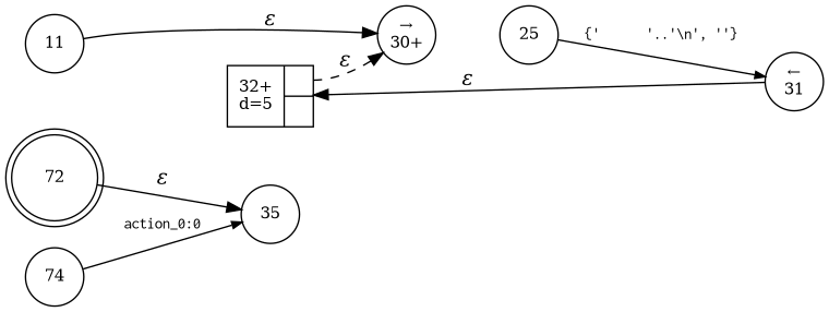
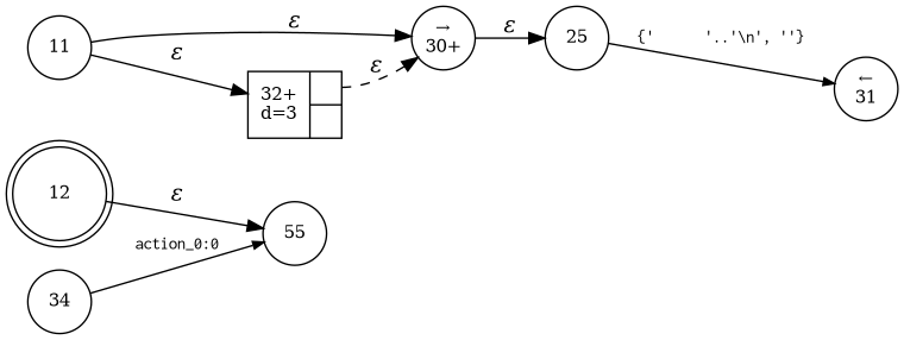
  digraph {
    rankdir=LR
    node [fixedsize=true fontsize=11 shape=circle peripheries=1]
    edge [fontname="Times-Italic"]
-   n1 [label=72 shape=doublecircle width=.6 peripheries=""]
-   n2 [label=35 width=.55]
-   n3 [fixedsize=false label="{32+\nd=5|{<p0>|<p1>}}" shape=record]
+   n1 [label=12 shape=doublecircle width=.6 peripheries=""]
+   n2 [label=55 width=.55]
+   n3 [fixedsize=false label="{32+\nd=3|{<p0>|<p1>}}" shape=record]
    n4 [label="&rarr;\n30+" width=.55]
    n5 [label=25 width=.55]
-   n6 [label=74 width=.55]
+   n6 [label=34 width=.55]
    n7 [label=11 width=.55]
    n8 [label="&larr;\n31" width=.55]
    n1 -> n2 [label="&epsilon;"]
    n3 -> n4 [label="&epsilon;" style=dashed tailport=p0]
+   n4 -> n5 [label="&epsilon;"]
    n5 -> n8 [arrowhead=normal arrowsize=.7 fontname=Courier fontsize=11 label="{'	'..'\\n', ''}"]
    n6 -> n2 [arrowhead=normal arrowsize=.7 fontname=Courier fontsize=11 label="action_0:0"]
    n7 -> n4 [label="&epsilon;"]
-   n8 -> n3 [label="&epsilon;"]
+   n7 -> n3 [label="&epsilon;"]
  }
